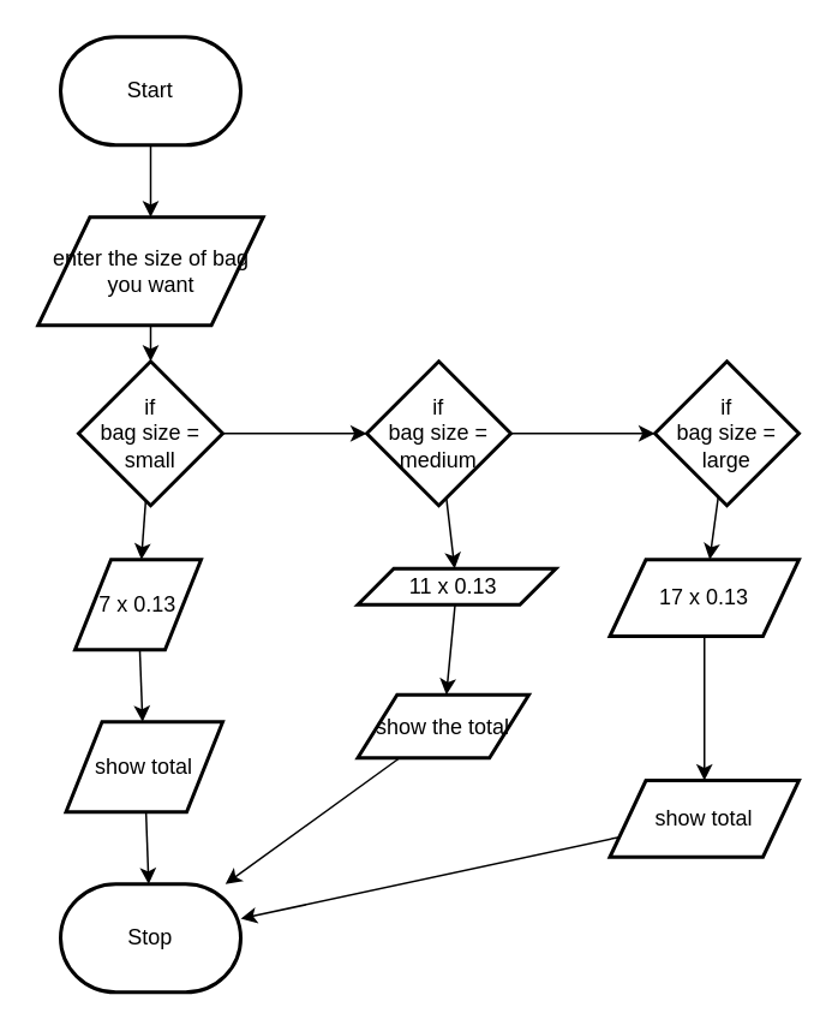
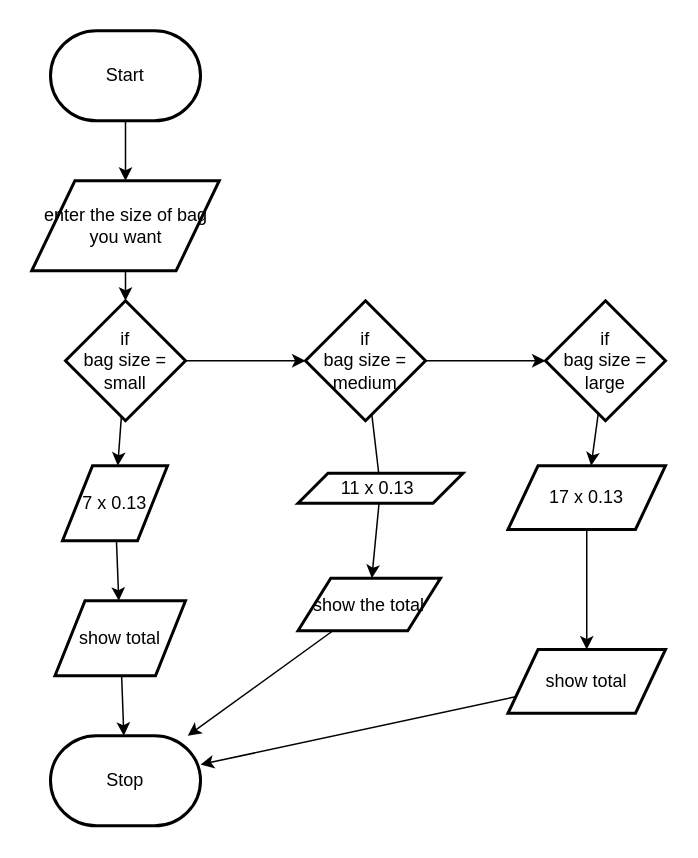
  <mxCell id="0" />
  <mxCell id="1" parent="0" />
  <mxCell id="2" value="" style="edgeStyle=none;html=1;" parent="1" source="3" target="6" edge="1"><mxGeometry relative="1" as="geometry" /></mxCell>
  <mxCell id="3" value="Start" style="strokeWidth=2;html=1;shape=mxgraph.flowchart.terminator;whiteSpace=wrap;" parent="1" vertex="1"><mxGeometry x="33" y="20" width="100" height="60" as="geometry" /></mxCell>
  <mxCell id="4" value="Stop" style="strokeWidth=2;html=1;shape=mxgraph.flowchart.terminator;whiteSpace=wrap;" parent="1" vertex="1"><mxGeometry x="33" y="490" width="100" height="60" as="geometry" /></mxCell>
  <mxCell id="5" value="" style="edgeStyle=none;html=1;" parent="1" source="6" target="9" edge="1"><mxGeometry relative="1" as="geometry" /></mxCell>
  <mxCell id="6" value="enter the size of bag you want" style="shape=parallelogram;html=1;strokeWidth=2;perimeter=parallelogramPerimeter;whiteSpace=wrap;rounded=0;arcSize=12;size=0.23;" parent="1" vertex="1"><mxGeometry x="20.5" y="120" width="125" height="60" as="geometry" /></mxCell>
  <mxCell id="7" value="" style="edgeStyle=none;html=1;" parent="1" source="9" target="11" edge="1"><mxGeometry relative="1" as="geometry" /></mxCell>
  <mxCell id="8" value="" style="edgeStyle=none;html=1;" parent="1" source="9" target="14" edge="1"><mxGeometry relative="1" as="geometry" /></mxCell>
  <mxCell id="9" value="if&lt;br&gt;bag size = small" style="rhombus;whiteSpace=wrap;html=1;strokeWidth=2;rounded=0;arcSize=12;" parent="1" vertex="1"><mxGeometry x="43" y="200" width="80" height="80" as="geometry" /></mxCell>
  <mxCell id="10" value="" style="edgeStyle=none;html=1;" edge="1" parent="1" source="11" target="22"><mxGeometry relative="1" as="geometry" /></mxCell>
  <mxCell id="11" value="7 x 0.13" style="shape=parallelogram;perimeter=parallelogramPerimeter;whiteSpace=wrap;html=1;fixedSize=1;strokeWidth=2;rounded=0;arcSize=12;" parent="1" vertex="1"><mxGeometry x="41" y="310" width="70" height="50" as="geometry" /></mxCell>
- <mxCell id="12" value="" style="edgeStyle=none;html=1;" parent="1" source="14" target="16" edge="1"><mxGeometry relative="1" as="geometry" /></mxCell>
+ <mxCell id="12" value="" style="edgeStyle=none;html=1;endArrow=none;" parent="1" source="14" target="16" edge="1"><mxGeometry relative="1" as="geometry" /></mxCell>
  <mxCell id="13" value="" style="edgeStyle=none;html=1;" parent="1" source="14" target="18" edge="1"><mxGeometry relative="1" as="geometry" /></mxCell>
  <mxCell id="14" value="if&lt;br&gt;bag size = medium" style="rhombus;whiteSpace=wrap;html=1;strokeWidth=2;rounded=0;arcSize=12;" parent="1" vertex="1"><mxGeometry x="203" y="200" width="80" height="80" as="geometry" /></mxCell>
  <mxCell id="15" value="" style="edgeStyle=none;html=1;" edge="1" parent="1" source="16" target="24"><mxGeometry relative="1" as="geometry" /></mxCell>
  <mxCell id="16" value="11 x 0.13&amp;nbsp;" style="shape=parallelogram;perimeter=parallelogramPerimeter;whiteSpace=wrap;html=1;fixedSize=1;strokeWidth=2;rounded=0;arcSize=12;" parent="1" vertex="1"><mxGeometry x="198" y="315" width="110" height="20" as="geometry" /></mxCell>
  <mxCell id="17" value="" style="edgeStyle=none;html=1;" parent="1" source="18" target="20" edge="1"><mxGeometry relative="1" as="geometry" /></mxCell>
  <mxCell id="18" value="if&lt;br&gt;bag size = large" style="rhombus;whiteSpace=wrap;html=1;strokeWidth=2;rounded=0;arcSize=12;" parent="1" vertex="1"><mxGeometry x="363" y="200" width="80" height="80" as="geometry" /></mxCell>
  <mxCell id="19" value="" style="edgeStyle=none;html=1;" edge="1" parent="1" source="20" target="26"><mxGeometry relative="1" as="geometry" /></mxCell>
  <mxCell id="20" value="17 x 0.13" style="shape=parallelogram;perimeter=parallelogramPerimeter;whiteSpace=wrap;html=1;fixedSize=1;strokeWidth=2;rounded=0;arcSize=12;" parent="1" vertex="1"><mxGeometry x="338" y="310" width="105" height="42.5" as="geometry" /></mxCell>
  <mxCell id="21" value="" style="edgeStyle=none;html=1;" edge="1" parent="1" source="22" target="4"><mxGeometry relative="1" as="geometry" /></mxCell>
  <mxCell id="22" value="show total" style="shape=parallelogram;perimeter=parallelogramPerimeter;whiteSpace=wrap;html=1;fixedSize=1;strokeWidth=2;rounded=0;arcSize=12;" vertex="1" parent="1"><mxGeometry x="36" y="400" width="87" height="50" as="geometry" /></mxCell>
  <mxCell id="23" style="edgeStyle=none;html=1;" edge="1" parent="1" source="24" target="4"><mxGeometry relative="1" as="geometry" /></mxCell>
  <mxCell id="24" value="show the total" style="shape=parallelogram;html=1;strokeWidth=2;perimeter=parallelogramPerimeter;whiteSpace=wrap;rounded=0;arcSize=12;size=0.23;" vertex="1" parent="1"><mxGeometry x="198" y="385" width="95" height="35" as="geometry" /></mxCell>
  <mxCell id="25" style="edgeStyle=none;html=1;" edge="1" parent="1" source="26" target="4"><mxGeometry relative="1" as="geometry" /></mxCell>
  <mxCell id="26" value="show total" style="shape=parallelogram;perimeter=parallelogramPerimeter;whiteSpace=wrap;html=1;fixedSize=1;strokeWidth=2;rounded=0;arcSize=12;" vertex="1" parent="1"><mxGeometry x="338" y="432.5" width="105" height="42.5" as="geometry" /></mxCell>
